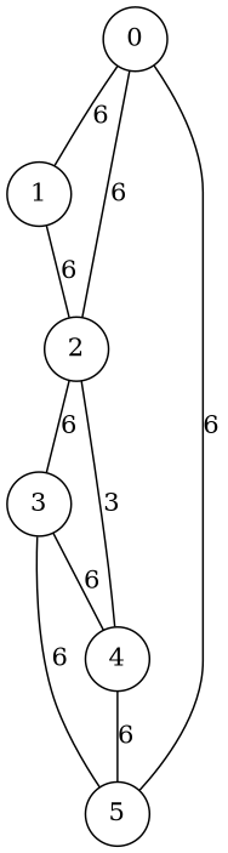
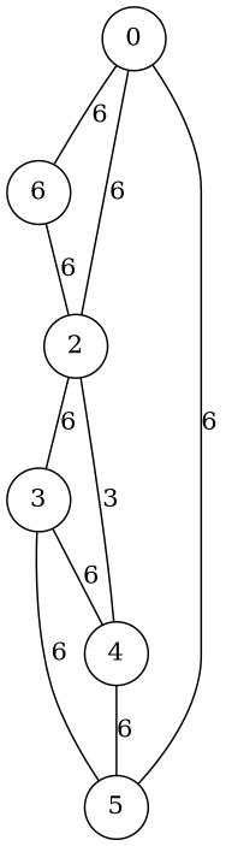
  graph {
    node [shape=circle]
    0
-   1
+   1 [label=6]
    2
    5
    3
    4
    0 -- 1 [label=6]
    0 -- 2 [label=6]
    0 -- 5 [label=6]
    1 -- 2 [label=6]
    2 -- 3 [label=6]
    2 -- 4 [label=3]
    3 -- 5 [label=6]
    3 -- 4 [label=6]
    4 -- 5 [label=6]
  }
